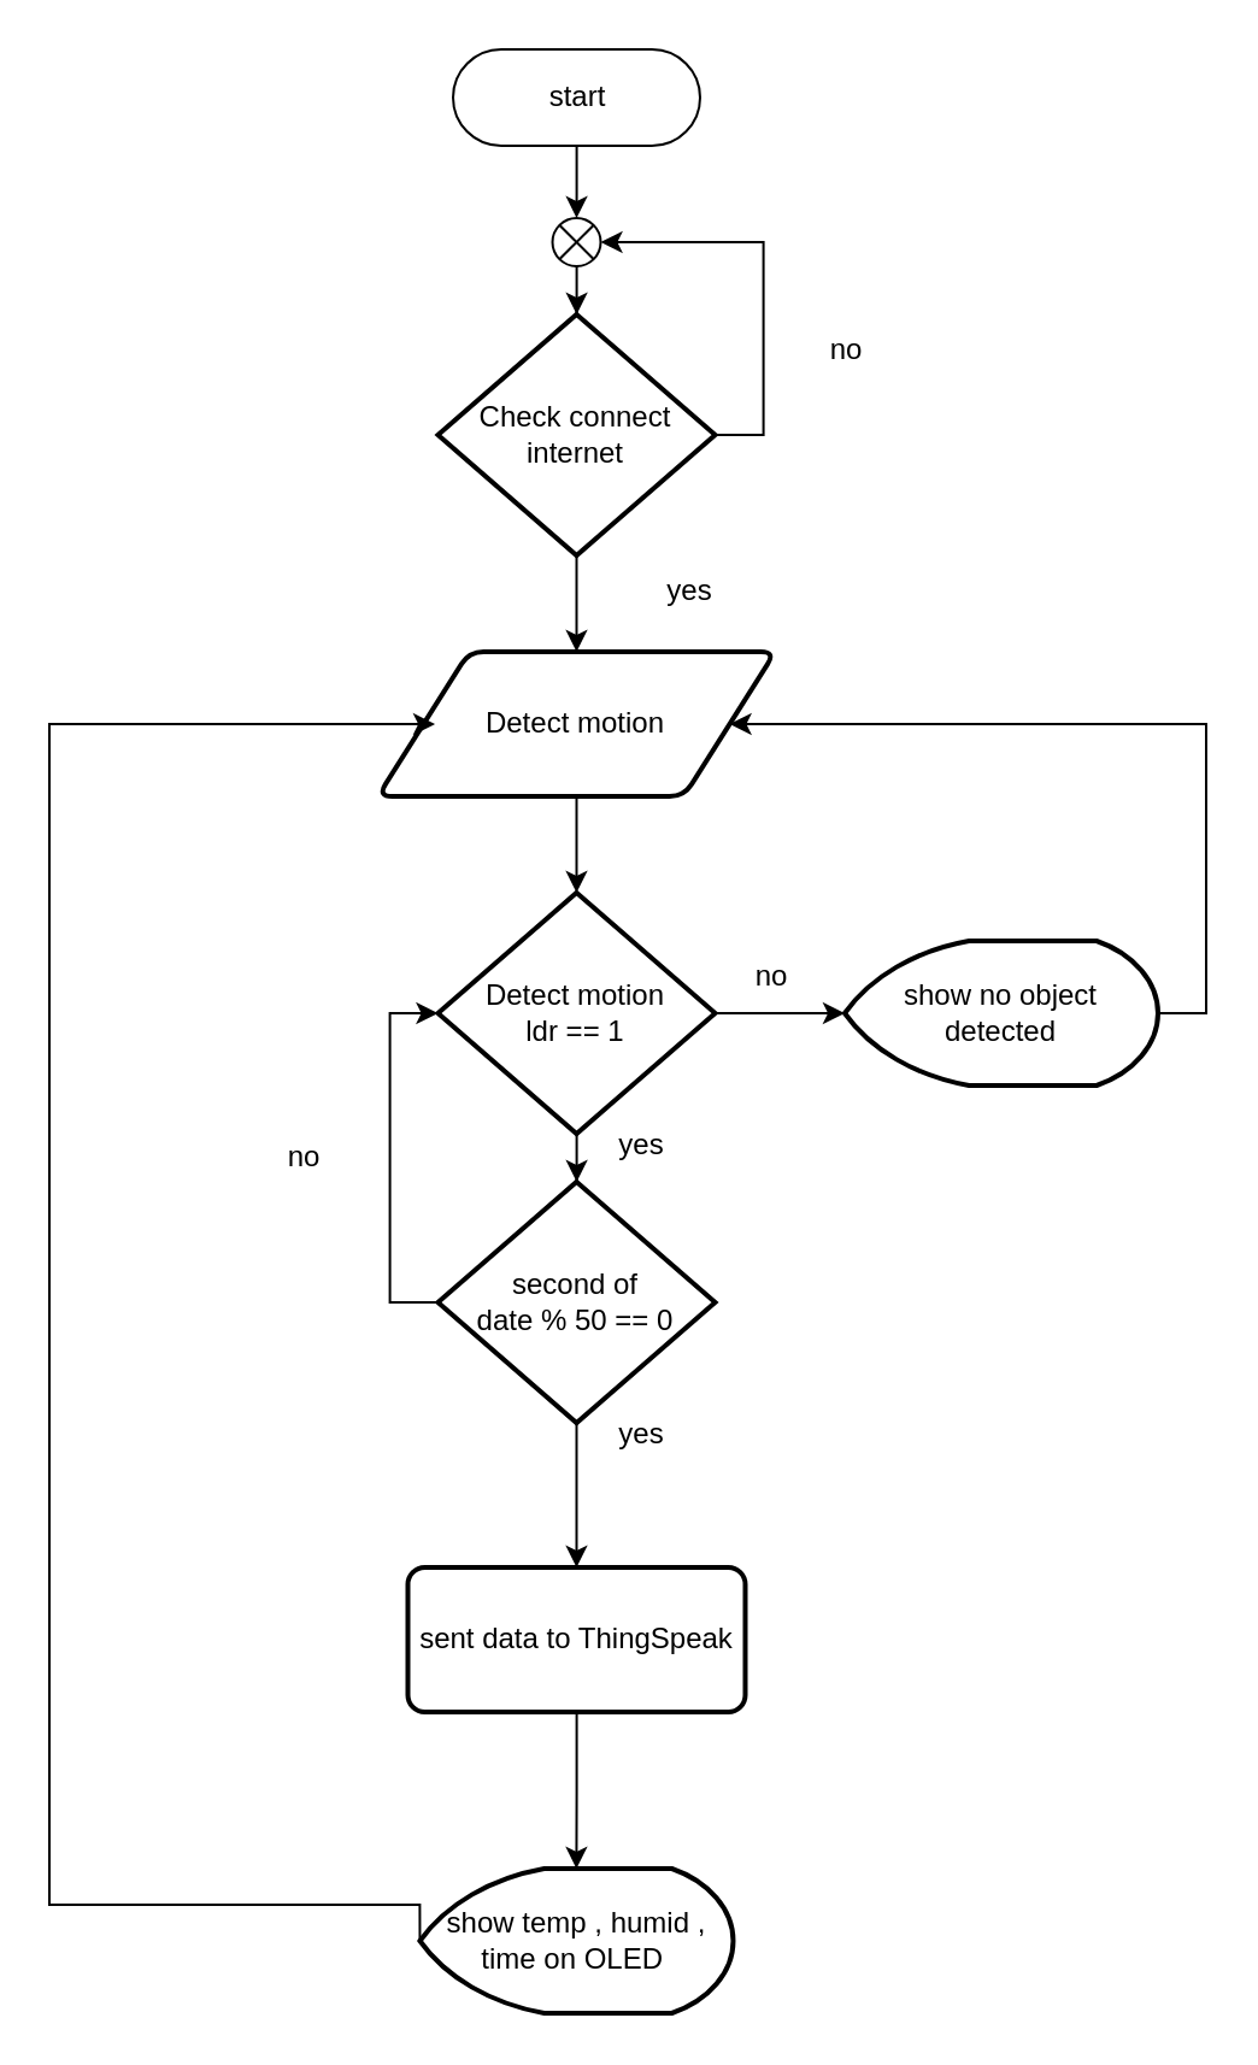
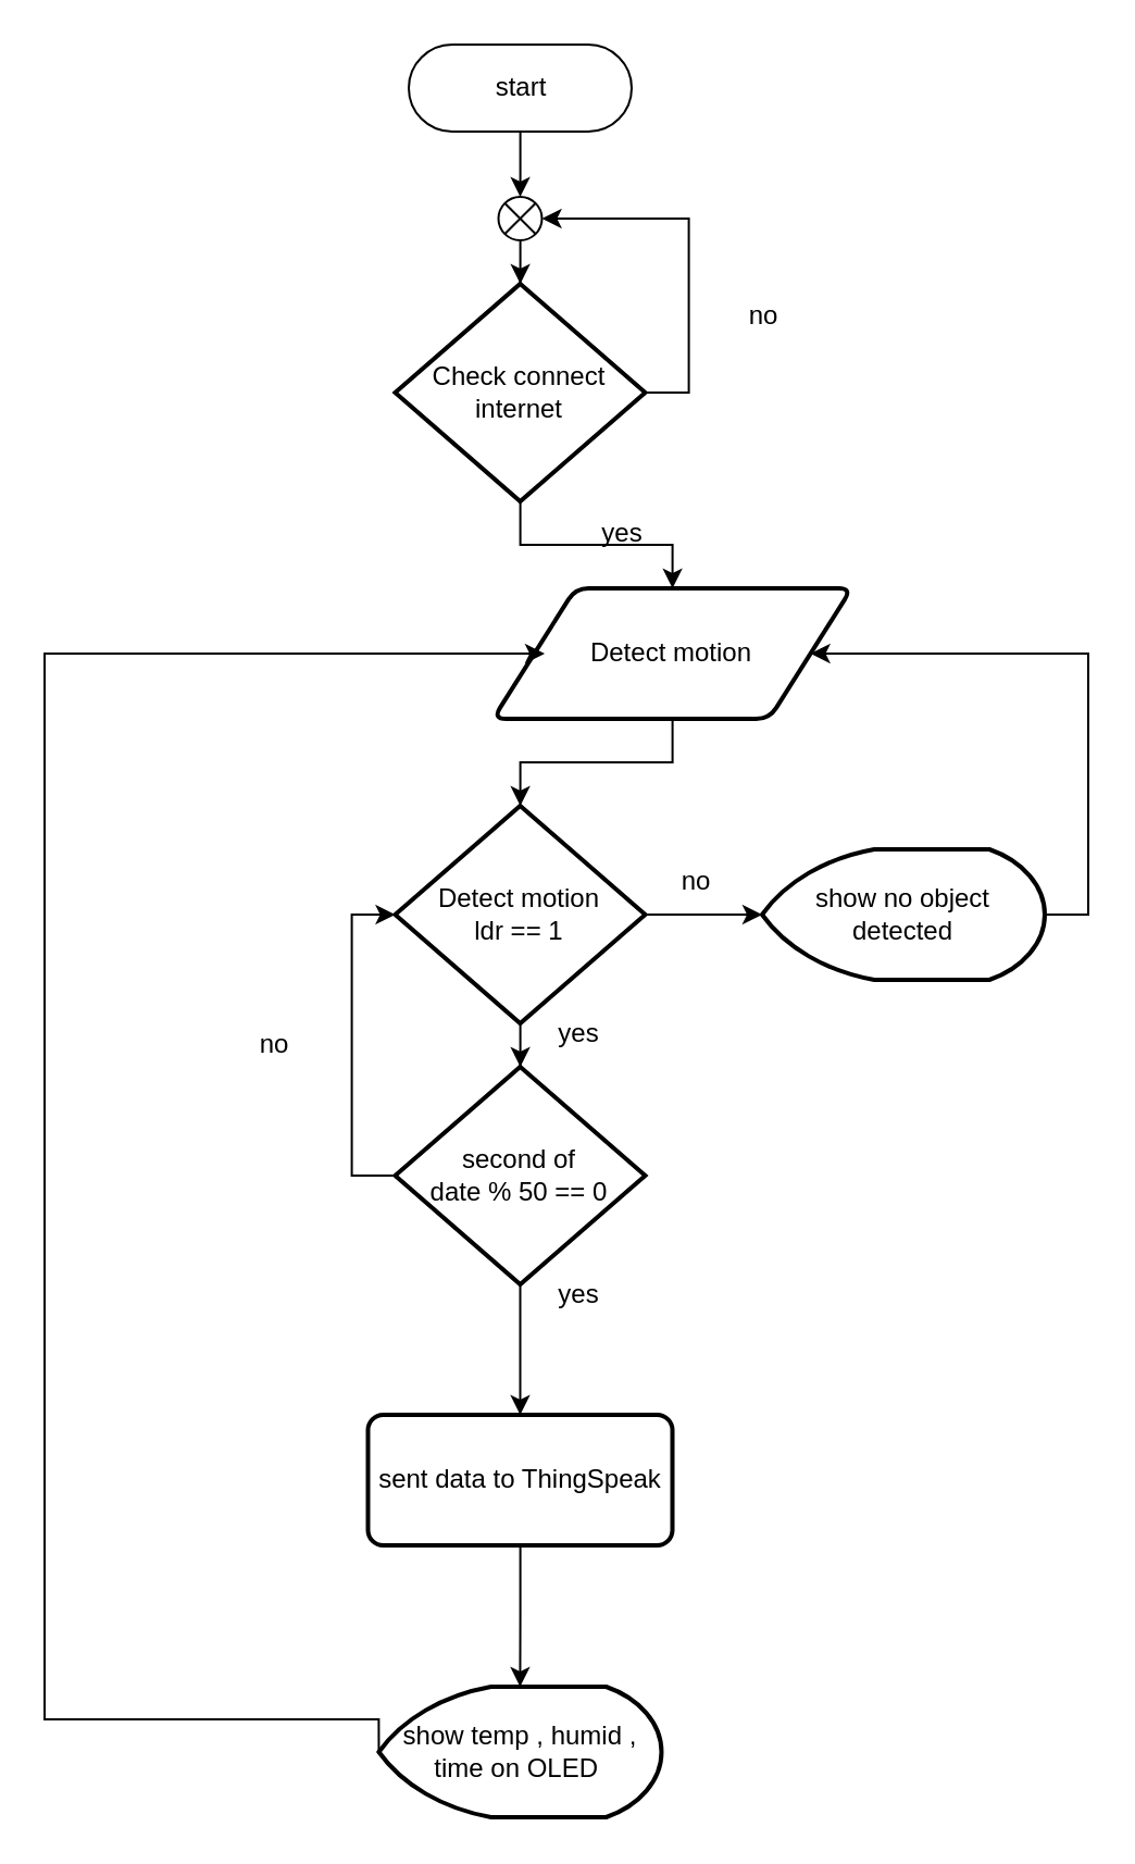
  <mxCell id="0" />
  <mxCell id="1" parent="0" />
  <mxCell id="2" style="edgeStyle=orthogonalEdgeStyle;rounded=0;orthogonalLoop=1;jettySize=auto;html=1;entryX=0.5;entryY=0;entryDx=0;entryDy=0;entryPerimeter=0;" parent="1" source="3" target="19" edge="1"><mxGeometry relative="1" as="geometry" /></mxCell>
  <mxCell id="3" value="start" style="html=1;dashed=0;whiteSpace=wrap;shape=mxgraph.dfd.start" parent="1" vertex="1"><mxGeometry x="187.5" y="20" width="102.5" height="40" as="geometry" /></mxCell>
  <mxCell id="4" style="edgeStyle=orthogonalEdgeStyle;rounded=0;orthogonalLoop=1;jettySize=auto;html=1;" parent="1" source="5" target="14" edge="1"><mxGeometry relative="1" as="geometry" /></mxCell>
  <mxCell id="5" value="sent data to ThingSpeak" style="rounded=1;whiteSpace=wrap;html=1;absoluteArcSize=1;arcSize=14;strokeWidth=2;" parent="1" vertex="1"><mxGeometry x="168.75" y="650" width="140" height="60" as="geometry" /></mxCell>
  <mxCell id="6" style="edgeStyle=orthogonalEdgeStyle;rounded=0;orthogonalLoop=1;jettySize=auto;html=1;" parent="1" source="7" target="13" edge="1"><mxGeometry relative="1" as="geometry" /></mxCell>
- <mxCell id="7" value="Detect motion" style="shape=parallelogram;html=1;strokeWidth=2;perimeter=parallelogramPerimeter;whiteSpace=wrap;rounded=1;arcSize=12;size=0.23;" parent="1" vertex="1"><mxGeometry x="156.25" y="270" width="165" height="60" as="geometry" /></mxCell>
+ <mxCell id="7" value="Detect motion" style="shape=parallelogram;html=1;strokeWidth=2;perimeter=parallelogramPerimeter;whiteSpace=wrap;rounded=1;arcSize=12;size=0.23;" parent="1" vertex="1"><mxGeometry x="226.25" y="270" width="165" height="60" as="geometry" /></mxCell>
  <mxCell id="8" style="edgeStyle=orthogonalEdgeStyle;rounded=0;orthogonalLoop=1;jettySize=auto;html=1;" parent="1" source="10" target="7" edge="1"><mxGeometry relative="1" as="geometry" /></mxCell>
  <mxCell id="9" style="edgeStyle=orthogonalEdgeStyle;rounded=0;orthogonalLoop=1;jettySize=auto;html=1;exitX=1;exitY=0.5;exitDx=0;exitDy=0;exitPerimeter=0;entryX=1;entryY=0.5;entryDx=0;entryDy=0;entryPerimeter=0;" parent="1" source="10" target="19" edge="1"><mxGeometry relative="1" as="geometry"><mxPoint x="280" y="110" as="targetPoint" /></mxGeometry></mxCell>
  <mxCell id="10" value="Check connect internet" style="strokeWidth=2;html=1;shape=mxgraph.flowchart.decision;whiteSpace=wrap;" parent="1" vertex="1"><mxGeometry x="181.25" y="130" width="115" height="100" as="geometry" /></mxCell>
  <mxCell id="11" value="" style="edgeStyle=orthogonalEdgeStyle;rounded=0;orthogonalLoop=1;jettySize=auto;html=1;" edge="1" parent="1" source="13" target="24"><mxGeometry relative="1" as="geometry" /></mxCell>
  <mxCell id="12" style="edgeStyle=orthogonalEdgeStyle;rounded=0;orthogonalLoop=1;jettySize=auto;html=1;entryX=0;entryY=0.5;entryDx=0;entryDy=0;entryPerimeter=0;" edge="1" parent="1" source="13" target="28"><mxGeometry relative="1" as="geometry" /></mxCell>
  <mxCell id="13" value="Detect motion&lt;br&gt;ldr == 1" style="strokeWidth=2;html=1;shape=mxgraph.flowchart.decision;whiteSpace=wrap;" parent="1" vertex="1"><mxGeometry x="181.25" y="370" width="115" height="100" as="geometry" /></mxCell>
  <mxCell id="14" value="show temp , humid , time on OLED&amp;nbsp;" style="strokeWidth=2;html=1;shape=mxgraph.flowchart.display;whiteSpace=wrap;" parent="1" vertex="1"><mxGeometry x="173.74" y="775" width="130" height="60" as="geometry" /></mxCell>
  <mxCell id="15" style="edgeStyle=orthogonalEdgeStyle;rounded=0;orthogonalLoop=1;jettySize=auto;html=1;entryX=0.144;entryY=0.5;entryDx=0;entryDy=0;entryPerimeter=0;exitX=0;exitY=0.5;exitDx=0;exitDy=0;exitPerimeter=0;" parent="1" target="7" edge="1" source="14"><mxGeometry relative="1" as="geometry"><mxPoint x="161.87" y="900" as="sourcePoint" /><Array as="points"><mxPoint x="20" y="790" /><mxPoint x="20" y="300" /></Array></mxGeometry></mxCell>
  <mxCell id="16" value="yes" style="text;html=1;strokeColor=none;fillColor=none;align=center;verticalAlign=middle;whiteSpace=wrap;rounded=0;" parent="1" vertex="1"><mxGeometry x="236.25" y="460" width="60" height="30" as="geometry" /></mxCell>
  <mxCell id="17" value="no" style="text;html=1;strokeColor=none;fillColor=none;align=center;verticalAlign=middle;whiteSpace=wrap;rounded=0;" parent="1" vertex="1"><mxGeometry x="290" y="390" width="60" height="30" as="geometry" /></mxCell>
  <mxCell id="18" style="edgeStyle=orthogonalEdgeStyle;rounded=0;orthogonalLoop=1;jettySize=auto;html=1;" parent="1" source="19" target="10" edge="1"><mxGeometry relative="1" as="geometry" /></mxCell>
  <mxCell id="19" value="" style="verticalLabelPosition=bottom;verticalAlign=top;html=1;shape=mxgraph.flowchart.or;" parent="1" vertex="1"><mxGeometry x="228.75" y="90" width="20" height="20" as="geometry" /></mxCell>
  <mxCell id="20" value="no" style="text;html=1;strokeColor=none;fillColor=none;align=center;verticalAlign=middle;whiteSpace=wrap;rounded=0;" parent="1" vertex="1"><mxGeometry x="321.25" y="130" width="60" height="30" as="geometry" /></mxCell>
  <mxCell id="21" value="yes" style="text;html=1;strokeColor=none;fillColor=none;align=center;verticalAlign=middle;whiteSpace=wrap;rounded=0;" parent="1" vertex="1"><mxGeometry x="255.63" y="230" width="60" height="30" as="geometry" /></mxCell>
  <mxCell id="22" value="" style="edgeStyle=orthogonalEdgeStyle;rounded=0;orthogonalLoop=1;jettySize=auto;html=1;" edge="1" parent="1" source="24" target="5"><mxGeometry relative="1" as="geometry" /></mxCell>
  <mxCell id="23" style="edgeStyle=orthogonalEdgeStyle;rounded=0;orthogonalLoop=1;jettySize=auto;html=1;entryX=0;entryY=0.5;entryDx=0;entryDy=0;entryPerimeter=0;exitX=0;exitY=0.5;exitDx=0;exitDy=0;exitPerimeter=0;" edge="1" parent="1" source="24" target="13"><mxGeometry relative="1" as="geometry" /></mxCell>
  <mxCell id="24" value="second of &lt;br&gt;date % 50 == 0" style="strokeWidth=2;html=1;shape=mxgraph.flowchart.decision;whiteSpace=wrap;" vertex="1" parent="1"><mxGeometry x="181.25" y="490" width="115" height="100" as="geometry" /></mxCell>
  <mxCell id="25" value="yes" style="text;html=1;strokeColor=none;fillColor=none;align=center;verticalAlign=middle;whiteSpace=wrap;rounded=0;" vertex="1" parent="1"><mxGeometry x="236.25" y="580" width="60" height="30" as="geometry" /></mxCell>
  <mxCell id="26" value="no" style="text;html=1;strokeColor=none;fillColor=none;align=center;verticalAlign=middle;whiteSpace=wrap;rounded=0;" vertex="1" parent="1"><mxGeometry x="96.25" y="465" width="60" height="30" as="geometry" /></mxCell>
  <mxCell id="27" style="edgeStyle=orthogonalEdgeStyle;rounded=0;orthogonalLoop=1;jettySize=auto;html=1;exitX=1;exitY=0.5;exitDx=0;exitDy=0;exitPerimeter=0;entryX=1;entryY=0.5;entryDx=0;entryDy=0;" edge="1" parent="1" source="28" target="7"><mxGeometry relative="1" as="geometry"><mxPoint x="500" y="310" as="targetPoint" /><Array as="points"><mxPoint x="500" y="420" /><mxPoint x="500" y="300" /></Array></mxGeometry></mxCell>
  <mxCell id="28" value="show&amp;nbsp;no object detected" style="strokeWidth=2;html=1;shape=mxgraph.flowchart.display;whiteSpace=wrap;" vertex="1" parent="1"><mxGeometry x="350" y="390" width="130" height="60" as="geometry" /></mxCell>
